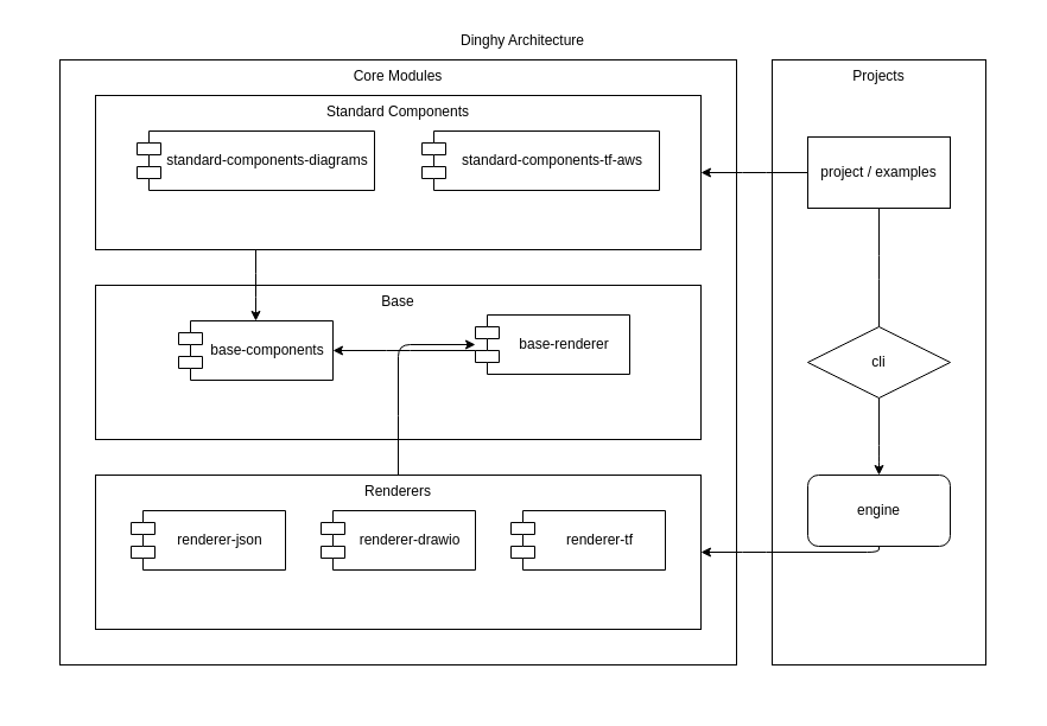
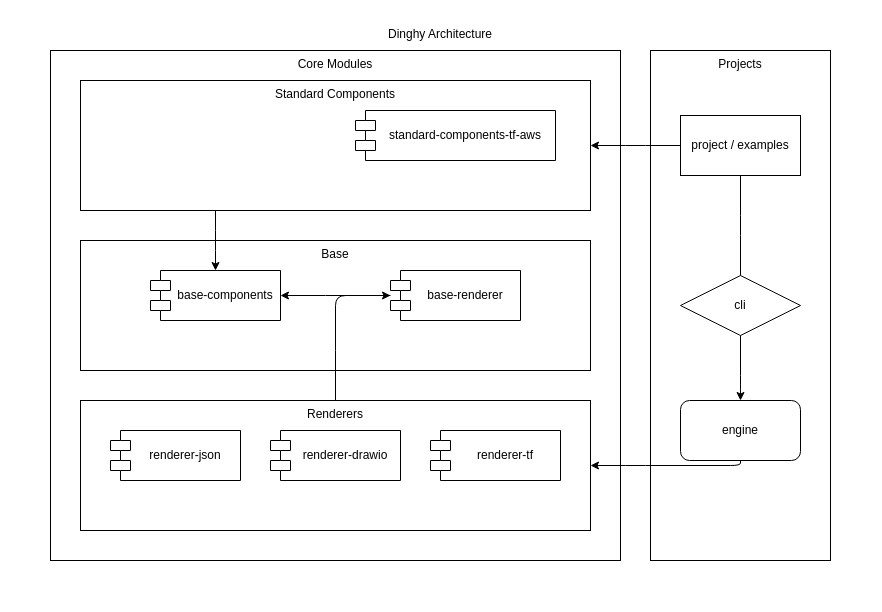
  <mxCell id="0" />
  <mxCell id="1" parent="0" />
  <mxCell style="verticalAlign=top;aspect=fixed;align=center;spacingLeft=5;spacingRight=5;spacingBottom=5;strokeColor=none;" id="2" parent="1" value="Dinghy Architecture" vertex="1"><mxGeometry as="geometry" width="840" height="570" x="20" y="20" /></mxCell>
  <mxCell style="verticalAlign=top;aspect=fixed;align=center;spacingLeft=5;spacingRight=5;spacingBottom=5;" id="3" parent="2" value="Core Modules" vertex="1"><mxGeometry as="geometry" width="570" height="510" x="30" y="30" /></mxCell>
  <mxCell style="verticalAlign=top;aspect=fixed;align=center;spacingLeft=5;spacingRight=5;spacingBottom=5;" id="4" parent="3" value="Standard Components" vertex="1"><mxGeometry as="geometry" width="510" height="130" x="30" y="30" /></mxCell>
- <mxCell style="rounded=1;whiteSpace=wrap;verticalAlign=middle;align=center;shape=module;spacingLeft=20;html=1;" id="5" parent="4" value="standard-components-diagrams" vertex="1"><mxGeometry width="200" height="50" as="geometry" x="35" y="30" /></mxCell>
  <mxCell style="rounded=1;whiteSpace=wrap;verticalAlign=middle;align=center;shape=module;spacingLeft=20;html=1;" id="6" parent="4" value="standard-components-tf-aws" vertex="1"><mxGeometry width="200" height="50" as="geometry" x="275" y="30" /></mxCell>
  <mxCell style="verticalAlign=top;aspect=fixed;align=center;spacingLeft=5;spacingRight=5;spacingBottom=5;" id="7" parent="3" value="Base" vertex="1"><mxGeometry as="geometry" width="510" height="130" x="30" y="190" /></mxCell>
  <mxCell style="rounded=1;whiteSpace=wrap;verticalAlign=middle;align=center;shape=module;spacingLeft=20;html=1;" id="8" parent="7" value="base-components" vertex="1"><mxGeometry width="130" height="50" as="geometry" x="70" y="30" /></mxCell>
- <mxCell style="rounded=1;whiteSpace=wrap;verticalAlign=middle;align=center;shape=module;spacingLeft=20;html=1;" id="9" parent="7" value="base-renderer" vertex="1"><mxGeometry x="320" y="25" width="130" height="50" as="geometry" /></mxCell>
+ <mxCell style="rounded=1;whiteSpace=wrap;verticalAlign=middle;align=center;shape=module;spacingLeft=20;html=1;" id="9" parent="7" value="base-renderer" vertex="1"><mxGeometry width="130" height="50" as="geometry" x="310" y="30" /></mxCell>
  <mxCell style="verticalAlign=top;aspect=fixed;align=center;spacingLeft=5;spacingRight=5;spacingBottom=5;" id="10" parent="3" value="Renderers" vertex="1"><mxGeometry as="geometry" width="510" height="130" x="30" y="350" /></mxCell>
  <mxCell style="rounded=1;whiteSpace=wrap;verticalAlign=middle;align=center;shape=module;spacingLeft=20;html=1;" id="11" parent="10" value="renderer-json" vertex="1"><mxGeometry width="130" height="50" as="geometry" x="30" y="30" /></mxCell>
  <mxCell style="rounded=1;whiteSpace=wrap;verticalAlign=middle;align=center;shape=module;spacingLeft=20;html=1;" id="12" parent="10" value="renderer-drawio" vertex="1"><mxGeometry width="130" height="50" as="geometry" x="190" y="30" /></mxCell>
  <mxCell style="rounded=1;whiteSpace=wrap;verticalAlign=middle;align=center;shape=module;spacingLeft=20;html=1;" id="13" parent="10" value="renderer-tf" vertex="1"><mxGeometry width="130" height="50" as="geometry" x="350" y="30" /></mxCell>
  <mxCell style="verticalAlign=top;aspect=fixed;align=center;spacingLeft=5;spacingRight=5;spacingBottom=5;" id="14" parent="2" value="Projects" vertex="1"><mxGeometry as="geometry" width="180" height="510" x="630" y="30" /></mxCell>
  <mxCell style="whiteSpace=wrap;verticalAlign=middle;align=center;rounded=0;" id="15" parent="14" value="project / examples" vertex="1"><mxGeometry width="120" height="60" as="geometry" x="30" y="65" /></mxCell>
  <mxCell style="rhombus;whiteSpace=wrap;verticalAlign=middle;align=center;" id="16" parent="14" value="cli" vertex="1"><mxGeometry width="120" height="60" as="geometry" x="30" y="225" /></mxCell>
  <mxCell style="rounded=1;whiteSpace=wrap;verticalAlign=middle;align=center;" id="17" parent="14" value="engine" vertex="1"><mxGeometry x="30" y="350" width="120" height="60" as="geometry" /></mxCell>
  <mxCell id="18" source="4" target="8" parent="1" edge="1" style="edgeStyle=orthogonalEdgeStyle;"><mxGeometry relative="1" as="geometry"><Array as="points"><mxPoint x="215" y="240" /><mxPoint x="215" y="240" /></Array></mxGeometry></mxCell>
  <mxCell id="19" source="9" target="8" parent="1" edge="1" style="edgeStyle=orthogonalEdgeStyle;"><mxGeometry relative="1" as="geometry"><Array as="points"><mxPoint x="335" y="295" /><mxPoint x="335" y="295" /></Array></mxGeometry></mxCell>
  <mxCell id="20" source="10" target="9" parent="1" edge="1" style="edgeStyle=orthogonalEdgeStyle;"><mxGeometry relative="1" as="geometry"><Array as="points"><mxPoint x="335" y="360" /><mxPoint x="335" y="360" /></Array></mxGeometry></mxCell>
  <mxCell id="21" source="15" target="4" parent="1" edge="1" style="edgeStyle=orthogonalEdgeStyle;"><mxGeometry relative="1" as="geometry"><Array as="points"><mxPoint x="635" y="145" /><mxPoint x="635" y="145" /></Array></mxGeometry></mxCell>
  <mxCell id="22" source="16" target="15" parent="1" edge="1" style="edgeStyle=orthogonalEdgeStyle;endArrow=none;"><mxGeometry relative="1" as="geometry"><Array as="points"><mxPoint x="740" y="225" /><mxPoint x="740" y="225" /></Array></mxGeometry></mxCell>
  <mxCell id="23" source="17" target="10" parent="1" edge="1" style="edgeStyle=orthogonalEdgeStyle;"><mxGeometry relative="1" as="geometry"><Array as="points"><mxPoint x="635" y="465" /><mxPoint x="635" y="465" /></Array></mxGeometry></mxCell>
  <mxCell id="24" source="16" target="17" parent="1" edge="1" style="edgeStyle=orthogonalEdgeStyle;"><mxGeometry relative="1" as="geometry"><Array as="points"><mxPoint x="740" y="385" /><mxPoint x="740" y="385" /></Array></mxGeometry></mxCell>
